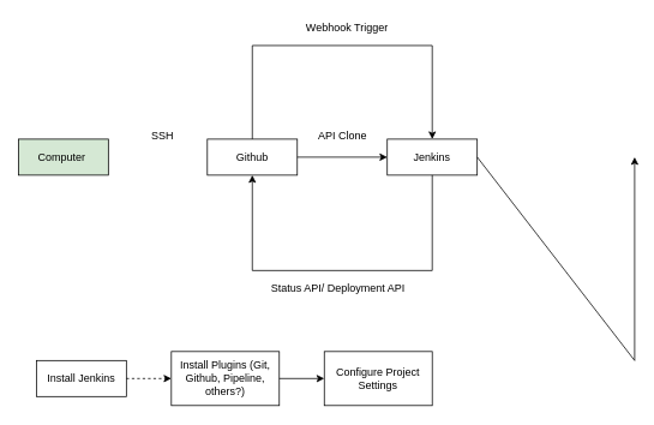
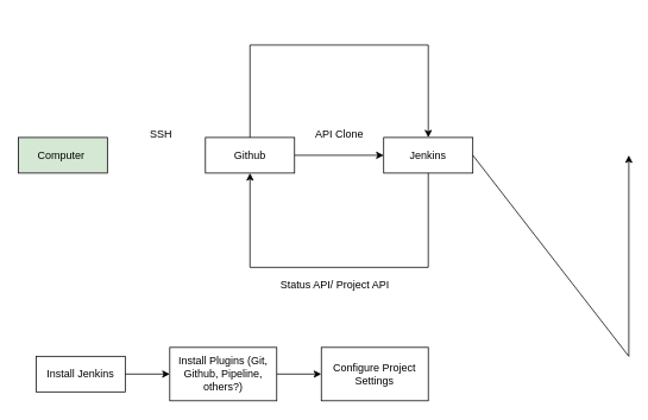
  <mxCell id="0" />
  <mxCell id="1" parent="0" />
  <mxCell id="2" value="Computer&amp;nbsp;" style="rounded=0;whiteSpace=wrap;html=1;fillColor=#d5e8d4;" vertex="1" parent="1"><mxGeometry x="20" y="154" width="100" height="40" as="geometry" /></mxCell>
  <mxCell id="3" value="Github" style="rounded=0;whiteSpace=wrap;html=1;" vertex="1" parent="1"><mxGeometry x="230" y="154" width="100" height="40" as="geometry" /></mxCell>
  <mxCell id="4" value="Jenkins" style="rounded=0;whiteSpace=wrap;html=1;" vertex="1" parent="1"><mxGeometry x="430" y="154" width="100" height="40" as="geometry" /></mxCell>
  <mxCell id="5" value="SSH" style="text;html=1;align=center;verticalAlign=middle;resizable=0;points=[];autosize=1;strokeColor=none;fillColor=none;" vertex="1" parent="1"><mxGeometry x="160" y="140" width="40" height="20" as="geometry" /></mxCell>
  <mxCell id="6" value="" style="endArrow=classic;html=1;rounded=0;exitX=1;exitY=0.5;exitDx=0;exitDy=0;" edge="1" parent="1" source="3" target="4"><mxGeometry width="50" height="50" relative="1" as="geometry"><mxPoint x="130" y="184" as="sourcePoint" /><mxPoint x="240" y="184" as="targetPoint" /></mxGeometry></mxCell>
  <mxCell id="7" value="API Clone" style="text;html=1;align=center;verticalAlign=middle;resizable=0;points=[];autosize=1;strokeColor=none;fillColor=none;" vertex="1" parent="1"><mxGeometry x="345" y="140" width="70" height="20" as="geometry" /></mxCell>
  <mxCell id="8" value="" style="endArrow=classic;html=1;rounded=0;exitX=0.5;exitY=0;exitDx=0;exitDy=0;entryX=0.5;entryY=0;entryDx=0;entryDy=0;" edge="1" parent="1" source="3" target="4"><mxGeometry width="50" height="50" relative="1" as="geometry"><mxPoint x="340" y="184" as="sourcePoint" /><mxPoint x="440" y="184" as="targetPoint" /><Array as="points"><mxPoint x="280" y="50" /><mxPoint x="480" y="50" /></Array></mxGeometry></mxCell>
  <mxCell id="9" value="" style="endArrow=classic;html=1;rounded=0;exitX=0.5;exitY=1;exitDx=0;exitDy=0;entryX=0.5;entryY=1;entryDx=0;entryDy=0;" edge="1" parent="1" source="4" target="3"><mxGeometry width="50" height="50" relative="1" as="geometry"><mxPoint x="280" y="334" as="sourcePoint" /><mxPoint x="480" y="334" as="targetPoint" /><Array as="points"><mxPoint x="480" y="300" /><mxPoint x="280" y="300" /></Array></mxGeometry></mxCell>
- <mxCell id="10" value="Webhook Trigger" style="text;html=1;align=center;verticalAlign=middle;resizable=0;points=[];autosize=1;strokeColor=none;fillColor=none;" vertex="1" parent="1"><mxGeometry x="330" y="20" width="110" height="20" as="geometry" /></mxCell>
- <mxCell id="11" value="Status API/ Deployment API" style="text;html=1;align=center;verticalAlign=middle;resizable=0;points=[];autosize=1;strokeColor=none;fillColor=none;" vertex="1" parent="1"><mxGeometry x="295" y="310" width="160" height="20" as="geometry" /></mxCell>
+ <mxCell id="11" value="Status API/ Project API" style="text;html=1;align=center;verticalAlign=middle;resizable=0;points=[];autosize=1;strokeColor=none;fillColor=none;" vertex="1" parent="1"><mxGeometry x="295" y="310" width="160" height="20" as="geometry" /></mxCell>
  <mxCell id="12" value="Install Jenkins" style="rounded=0;whiteSpace=wrap;html=1;" vertex="1" parent="1"><mxGeometry x="40" y="400" width="100" height="40" as="geometry" /></mxCell>
  <mxCell id="13" value="Install Plugins (Git, Github, Pipeline, others?)" style="rounded=0;whiteSpace=wrap;html=1;" vertex="1" parent="1"><mxGeometry x="190" y="390" width="120" height="60" as="geometry" /></mxCell>
  <mxCell id="14" value="Configure Project Settings" style="rounded=0;whiteSpace=wrap;html=1;" vertex="1" parent="1"><mxGeometry x="360" y="390" width="120" height="60" as="geometry" /></mxCell>
- <mxCell id="15" value="" style="endArrow=classic;html=1;rounded=0;exitX=1;exitY=0.5;exitDx=0;exitDy=0;entryX=0;entryY=0.5;entryDx=0;entryDy=0;dashed=1;" edge="1" parent="1" source="12" target="13"><mxGeometry width="50" height="50" relative="1" as="geometry"><mxPoint x="130" y="184" as="sourcePoint" /><mxPoint x="240" y="184" as="targetPoint" /></mxGeometry></mxCell>
+ <mxCell id="15" value="" style="endArrow=classic;html=1;rounded=0;exitX=1;exitY=0.5;exitDx=0;exitDy=0;entryX=0;entryY=0.5;entryDx=0;entryDy=0;" edge="1" parent="1" source="12" target="13"><mxGeometry width="50" height="50" relative="1" as="geometry"><mxPoint x="130" y="184" as="sourcePoint" /><mxPoint x="240" y="184" as="targetPoint" /></mxGeometry></mxCell>
  <mxCell id="16" value="" style="endArrow=classic;html=1;rounded=0;entryX=0;entryY=0.5;entryDx=0;entryDy=0;" edge="1" parent="1" target="14"><mxGeometry width="50" height="50" relative="1" as="geometry"><mxPoint x="310" y="420" as="sourcePoint" /><mxPoint x="200" y="430" as="targetPoint" /></mxGeometry></mxCell>
  <mxCell id="17" value="" style="endArrow=classic;html=1;rounded=0;entryX=0.75;entryY=1;entryDx=0;entryDy=0;exitX=1;exitY=0.5;exitDx=0;exitDy=0;" edge="1" parent="1" source="4"><mxGeometry width="50" height="50" relative="1" as="geometry"><mxPoint x="680" y="400" as="sourcePoint" /><mxPoint x="705" y="174" as="targetPoint" /><Array as="points"><mxPoint x="705" y="400" /></Array></mxGeometry></mxCell>
